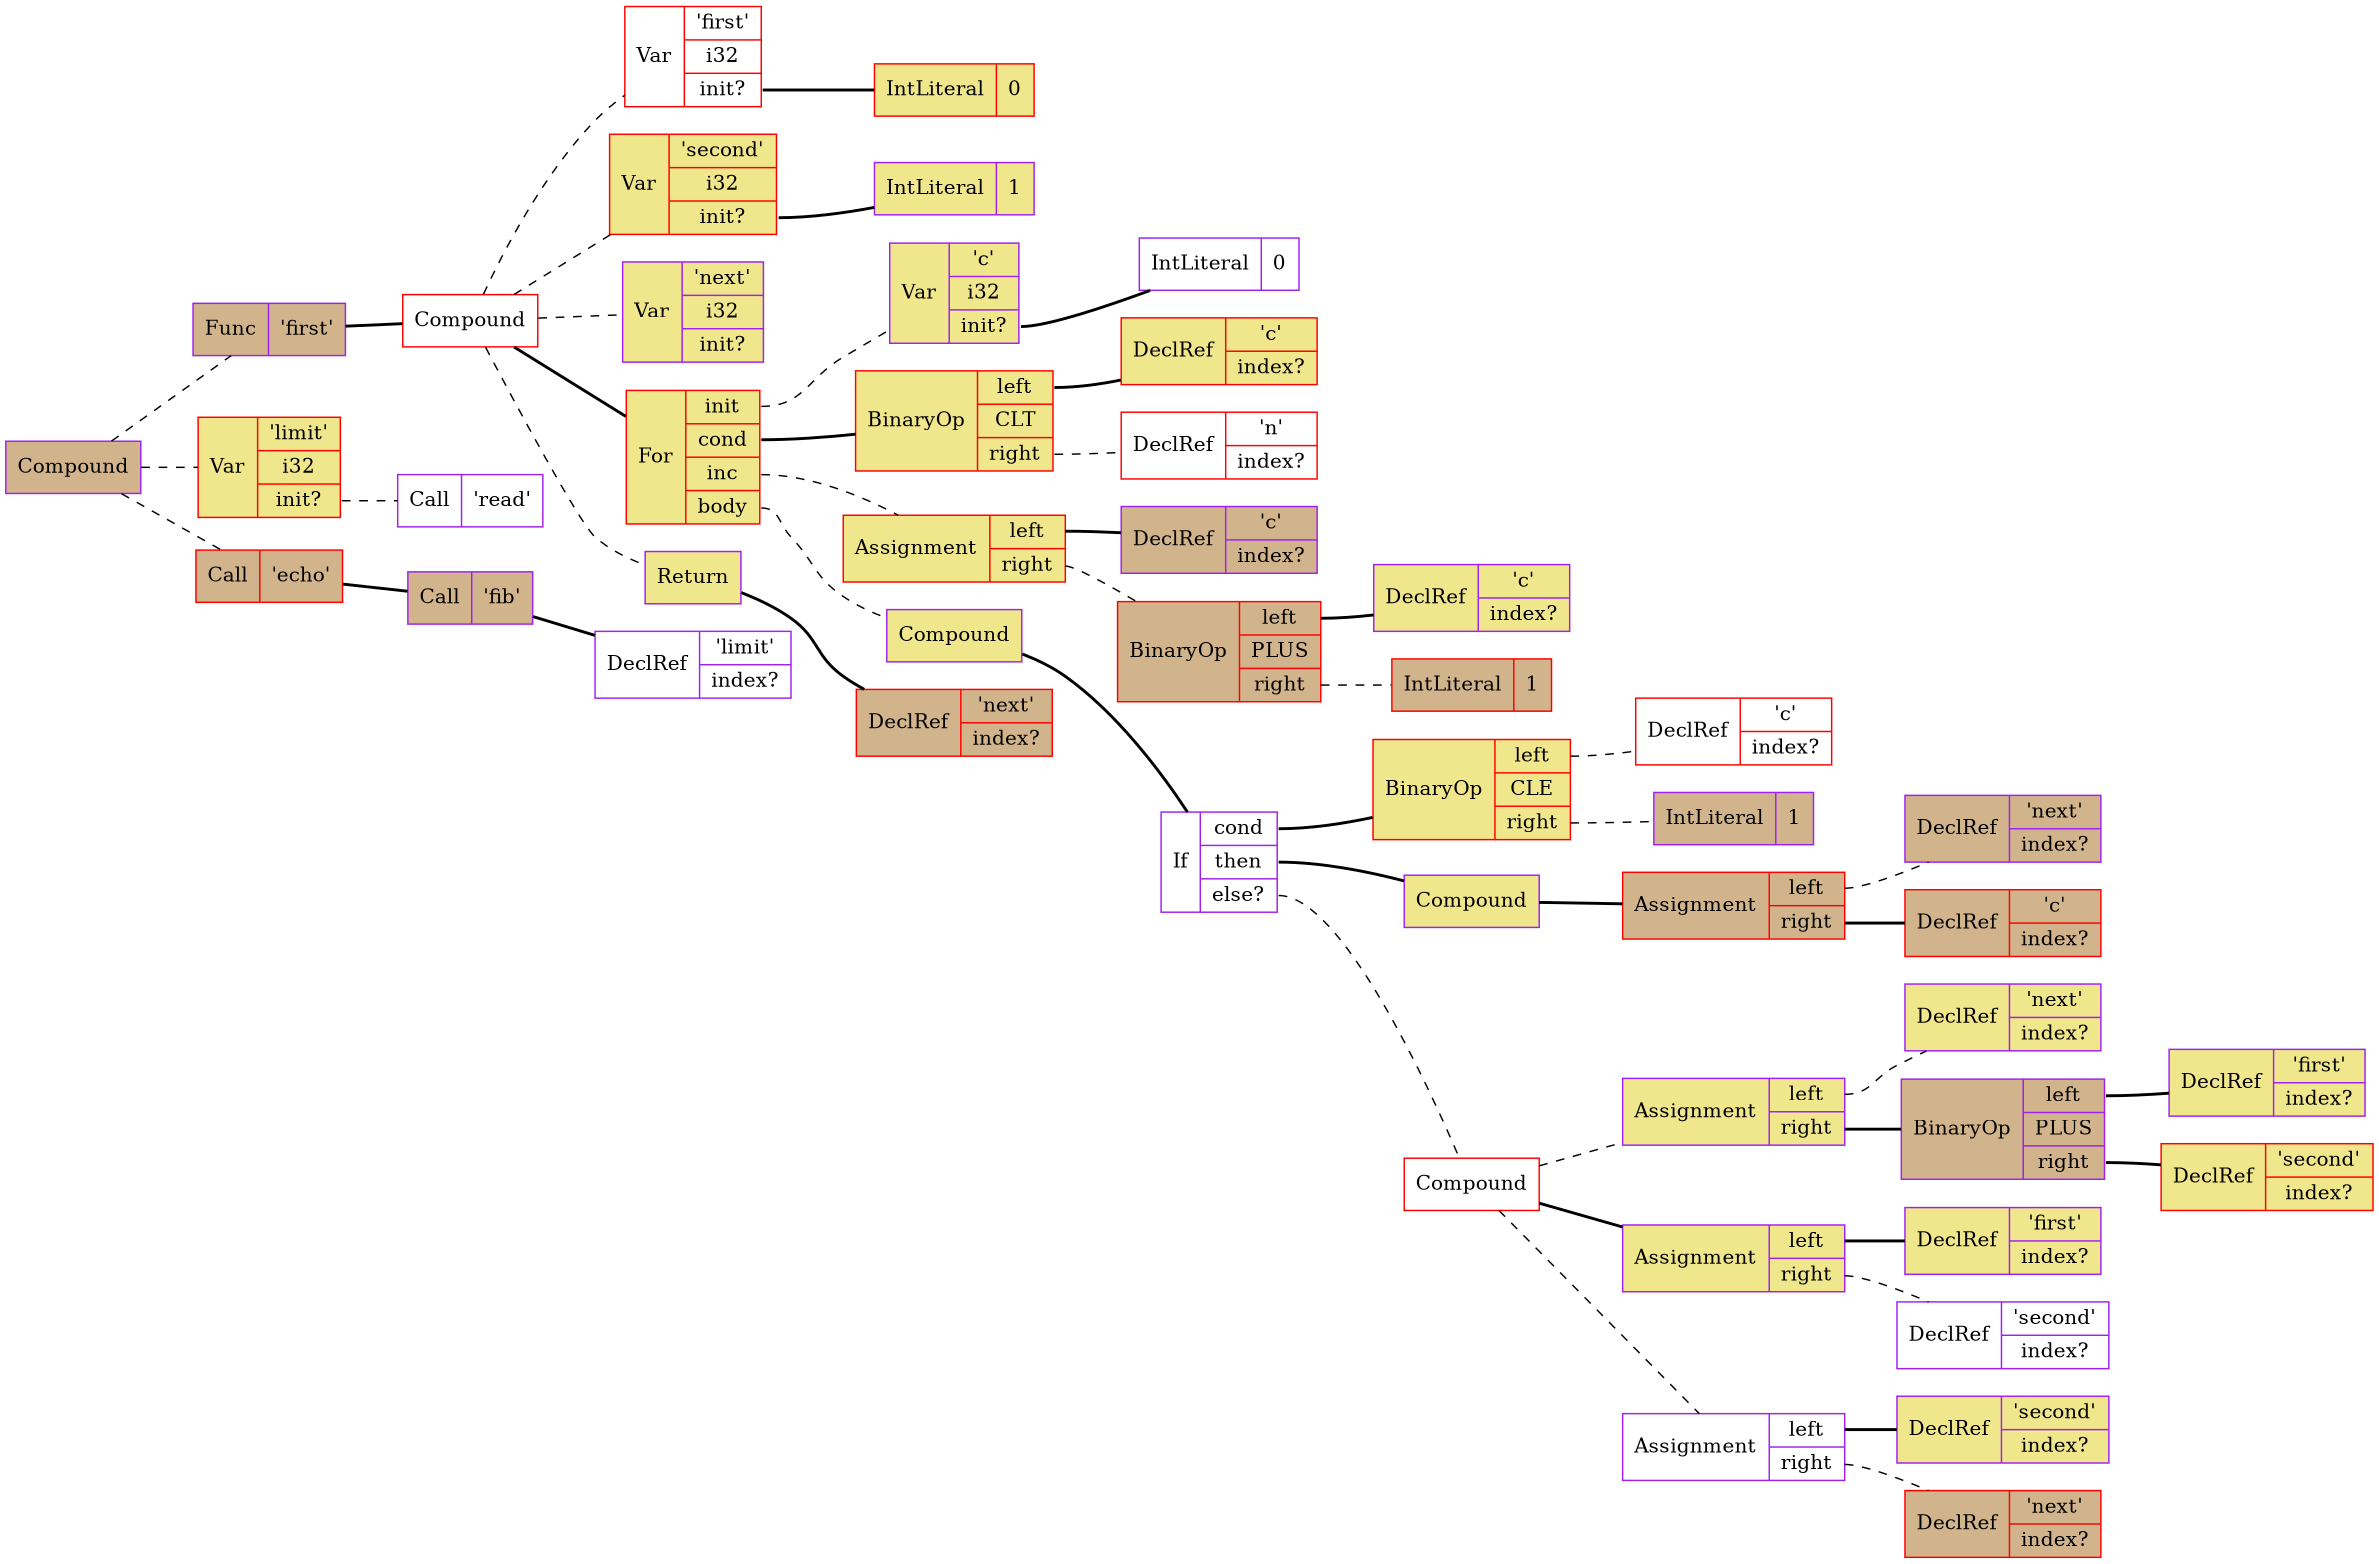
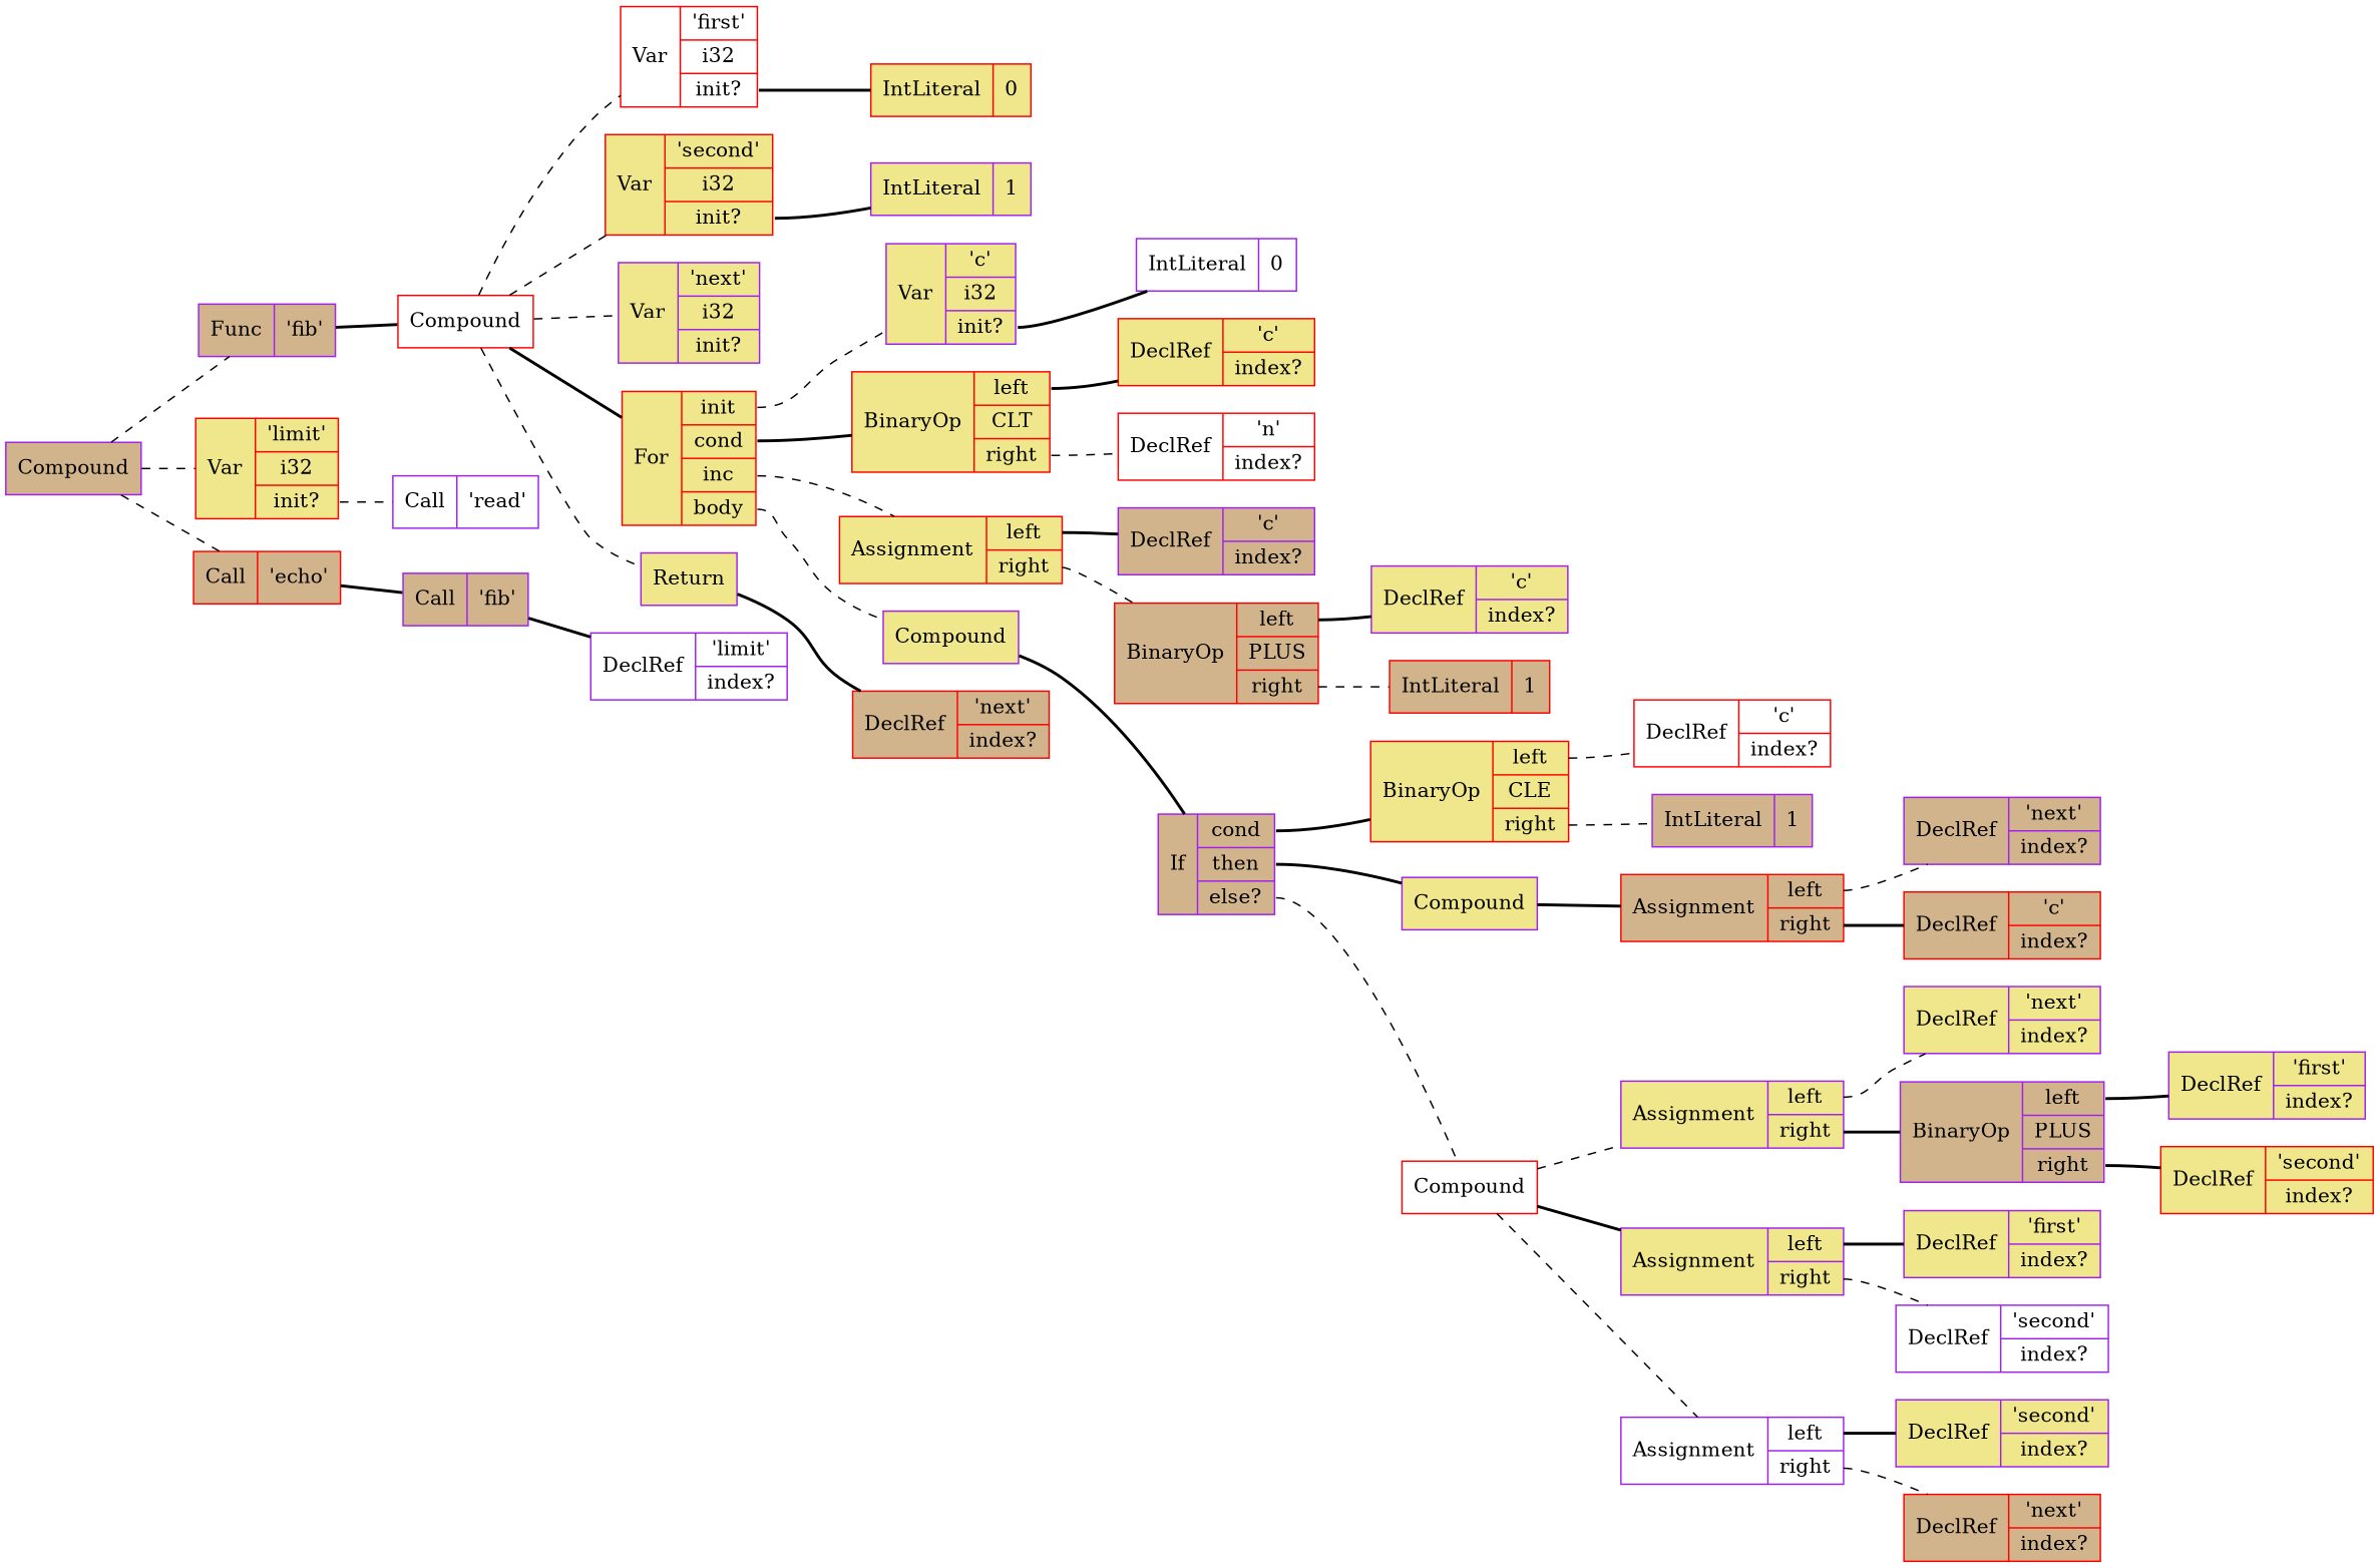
  graph {
    rankdir=LR
    node [color=purple fillcolor=khaki shape=record style=filled]
    edge [style=dashed]
    n1 [fillcolor=tan label="{Compound}"]
-   n2 [fillcolor=tan label="{Func|{<name>'first'}}"]
+   n2 [fillcolor=tan label="{Func|{<name>'fib'}}"]
    n3 [color=red label="{Var|{<name>'limit'|<type>i32|<init>init?}}"]
    n4 [color=red fillcolor=tan label="{Call|{<name>'echo'}}"]
    n5 [color=red fillcolor=white label="{Compound}"]
    n6 [fillcolor=white label="{Call|{<name>'read'}}"]
    n7 [fillcolor=tan label="{Call|{<name>'fib'}}"]
    n8 [color=red fillcolor=white label="{Var|{<name>'first'|<type>i32|<init>init?}}"]
    n9 [color=red label="{Var|{<name>'second'|<type>i32|<init>init?}}"]
    n10 [label="{Var|{<name>'next'|<type>i32|<init>init?}}"]
    n11 [color=red label="{For|{<init>init|<cond>cond|<inc>inc|<body>body}}"]
    n12 [label="{Return}"]
    n13 [color=red label="{IntLiteral|{<value>0}}"]
    n14 [label="{IntLiteral|{<value>1}}"]
    n15 [label="{Var|{<name>'c'|<type>i32|<init>init?}}"]
    n16 [color=red label="{BinaryOp|{<left>left|<op>CLT|<right>right}}"]
    n17 [color=red label="{Assignment|{<left>left|<right>right}}"]
    n18 [label="{Compound}"]
    n19 [color=red fillcolor=tan label="{DeclRef|{<decl>'next'|<index>index?}}"]
    n20 [fillcolor=white label="{IntLiteral|{<value>0}}"]
    n21 [color=red label="{DeclRef|{<decl>'c'|<index>index?}}"]
    n22 [color=red fillcolor=white label="{DeclRef|{<decl>'n'|<index>index?}}"]
    n23 [fillcolor=tan label="{DeclRef|{<decl>'c'|<index>index?}}"]
    n24 [color=red fillcolor=tan label="{BinaryOp|{<left>left|<op>PLUS|<right>right}}"]
-   n25 [fillcolor=white label="{If|{<cond>cond|<then>then|<else>else?}}"]
+   n25 [fillcolor=tan label="{If|{<cond>cond|<then>then|<else>else?}}"]
    n26 [label="{DeclRef|{<decl>'c'|<index>index?}}"]
    n27 [color=red fillcolor=tan label="{IntLiteral|{<value>1}}"]
    n28 [color=red label="{BinaryOp|{<left>left|<op>CLE|<right>right}}"]
    n29 [label="{Compound}"]
    n30 [color=red fillcolor=white label="{Compound}"]
    n31 [color=red fillcolor=white label="{DeclRef|{<decl>'c'|<index>index?}}"]
    n32 [fillcolor=tan label="{IntLiteral|{<value>1}}"]
    n33 [color=red fillcolor=tan label="{Assignment|{<left>left|<right>right}}"]
    n34 [label="{Assignment|{<left>left|<right>right}}"]
    n35 [label="{Assignment|{<left>left|<right>right}}"]
    n36 [fillcolor=white label="{Assignment|{<left>left|<right>right}}"]
    n37 [fillcolor=tan label="{DeclRef|{<decl>'next'|<index>index?}}"]
    n38 [color=red fillcolor=tan label="{DeclRef|{<decl>'c'|<index>index?}}"]
    n39 [label="{DeclRef|{<decl>'next'|<index>index?}}"]
    n40 [fillcolor=tan label="{BinaryOp|{<left>left|<op>PLUS|<right>right}}"]
    n41 [label="{DeclRef|{<decl>'first'|<index>index?}}"]
    n42 [fillcolor=white label="{DeclRef|{<decl>'second'|<index>index?}}"]
    n43 [label="{DeclRef|{<decl>'second'|<index>index?}}"]
    n44 [color=red fillcolor=tan label="{DeclRef|{<decl>'next'|<index>index?}}"]
    n45 [label="{DeclRef|{<decl>'first'|<index>index?}}"]
    n46 [color=red label="{DeclRef|{<decl>'second'|<index>index?}}"]
    n47 [fillcolor=white label="{DeclRef|{<decl>'limit'|<index>index?}}"]
    n1 -- n2
    n1 -- n3
    n1 -- n4
    n2 -- n5 [style=bold]
    n3 -- n6 [tailport=init]
    n4 -- n7 [style=bold]
    n5 -- n8
    n5 -- n9
    n5 -- n10
    n5 -- n11 [style=bold]
    n5 -- n12
    n7 -- n47 [style=bold]
    n8 -- n13 [style=bold tailport=init]
    n9 -- n14 [style=bold tailport=init]
    n11 -- n15 [tailport=init]
    n11 -- n16 [style=bold tailport=cond]
    n11 -- n17 [tailport=inc]
    n11 -- n18 [tailport=body]
    n12 -- n19 [style=bold]
    n15 -- n20 [style=bold tailport=init]
    n16 -- n21 [style=bold tailport=left]
    n16 -- n22 [tailport=right]
    n17 -- n23 [style=bold tailport=left]
    n17 -- n24 [tailport=right]
    n18 -- n25 [style=bold]
    n24 -- n26 [style=bold tailport=left]
    n24 -- n27 [tailport=right]
    n25 -- n28 [style=bold tailport=cond]
    n25 -- n29 [style=bold tailport=then]
    n25 -- n30 [tailport=else]
    n28 -- n31 [tailport=left]
    n28 -- n32 [tailport=right]
    n29 -- n33 [style=bold]
    n30 -- n34
    n30 -- n35 [style=bold]
    n30 -- n36
    n33 -- n37 [tailport=left]
    n33 -- n38 [style=bold tailport=right]
    n34 -- n39 [tailport=left]
    n34 -- n40 [style=bold tailport=right]
    n35 -- n41 [style=bold tailport=left]
    n35 -- n42 [tailport=right]
    n36 -- n43 [style=bold tailport=left]
    n36 -- n44 [tailport=right]
    n40 -- n45 [style=bold tailport=left]
    n40 -- n46 [style=bold tailport=right]
  }
